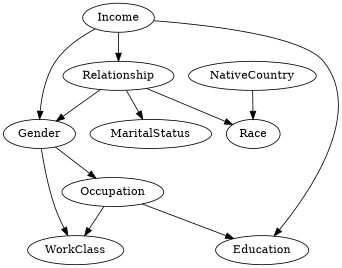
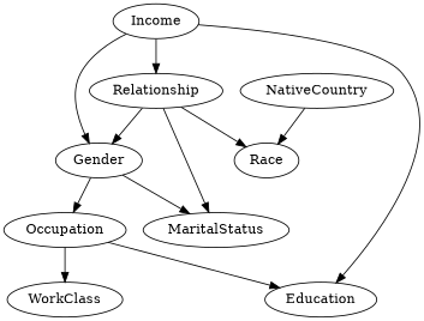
  digraph {
    Income
    Relationship
    Gender
    Education
    Race
    MaritalStatus
    Occupation
    WorkClass
    NativeCountry
    Income -> Relationship
    Income -> Gender
    Income -> Education
    Relationship -> Gender
    Relationship -> Race
    Relationship -> MaritalStatus
-   Gender -> WorkClass
+   Gender -> MaritalStatus
    Gender -> Occupation
    Occupation -> Education
    Occupation -> WorkClass
    NativeCountry -> Race
  }
